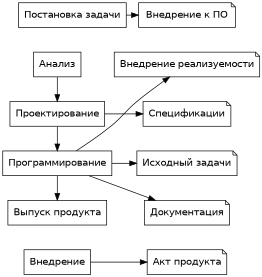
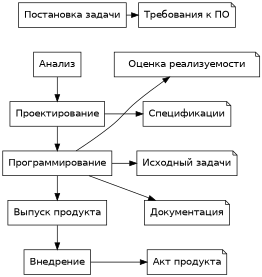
  digraph {
    node [fontname=Helvetica shape=rect]
    edge [weight=10]
    n1 [label="Постановка задачи"]
-   n2 [label="Внедрение к ПО" shape=note]
+   n2 [label="Требования к ПО" shape=note]
    n3 [label="Внедрение"]
    n4 [label="Акт продукта" shape=note]
    n5 [label="Анализ"]
-   n6 [label="Внедрение реализуемости" shape=note]
+   n6 [label="Оценка реализуемости" shape=note]
    n7 [label="Проектирование"]
    n8 [label="Спецификации" shape=note]
    n9 [label="Программирование"]
    n10 [label="Исходный задачи" shape=note]
    n11 [label="Выпуск продукта"]
    n12 [label="Документация" shape=note]
    subgraph sub_1 {
      rank=same
      n1
      n2
    }
    subgraph sub_2 {
      rank=same
      n3
      n4
    }
    subgraph sub_3 {
      rank=same
      n5
      n6
    }
    subgraph sub_4 {
      rank=same
      n7
      n8
    }
    subgraph sub_5 {
      rank=same
      n9
      n10
    }
    subgraph sub_6 {
      rank=same
      n11
      n12
    }
    n1 -> n2 [weight=""]
    n2 -> n6 [style=invis]
    n3 -> n4 [weight=""]
    n5 -> n7
    n6 -> n8 [style=invis]
    n7 -> n8 [weight=""]
    n7 -> n9
    n8 -> n10 [style=invis]
    n9 -> n6 [weight=""]
    n9 -> n10 [weight=""]
    n9 -> n11
    n9 -> n12 [weight=""]
    n10 -> n12 [style=invis]
+   n11 -> n3
    n12 -> n4 [style=invis]
  }
